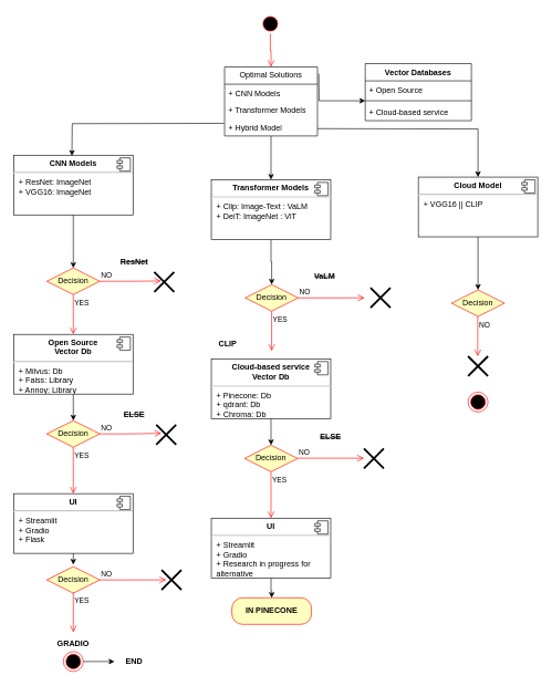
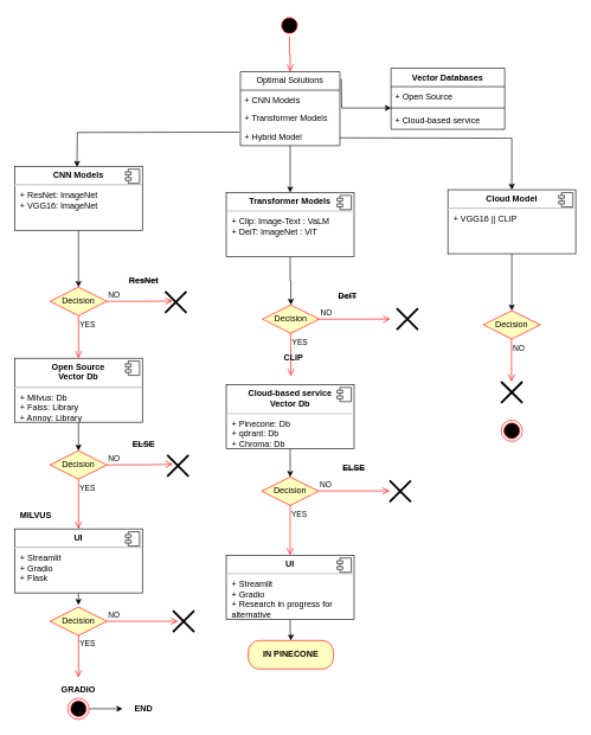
  <mxCell id="0" />
  <mxCell id="1" parent="0" />
  <mxCell id="2" style="edgeStyle=orthogonalEdgeStyle;rounded=0;orthogonalLoop=1;jettySize=auto;html=1;exitX=0.5;exitY=1;exitDx=0;exitDy=0;entryX=0.5;entryY=0;entryDx=0;entryDy=0;" edge="1" parent="1" source="3" target="17"><mxGeometry relative="1" as="geometry" /></mxCell>
  <mxCell id="3" value="&lt;p style=&quot;margin:0px;margin-top:6px;text-align:center;&quot;&gt;&lt;b&gt;CNN Models&lt;/b&gt;&lt;br&gt;&lt;/p&gt;&lt;hr&gt;&lt;p style=&quot;margin:0px;margin-left:8px;&quot;&gt;+ ResNet: ImageNet&lt;br&gt;+ VGG16: ImageNet&lt;br&gt;&lt;/p&gt;" style="align=left;overflow=fill;html=1;dropTarget=0;whiteSpace=wrap;" vertex="1" parent="1"><mxGeometry x="20" y="233" width="180" height="90" as="geometry" /></mxCell>
  <mxCell id="4" value="" style="shape=component;jettyWidth=8;jettyHeight=4;" vertex="1" parent="3"><mxGeometry x="1" width="20" height="20" relative="1" as="geometry"><mxPoint x="-24" y="4" as="offset" /></mxGeometry></mxCell>
  <mxCell id="5" value="Decision" style="rhombus;whiteSpace=wrap;html=1;fontColor=#000000;fillColor=#ffffc0;strokeColor=#ff0000;" vertex="1" parent="1"><mxGeometry x="369" y="428" width="80" height="40" as="geometry" /></mxCell>
  <mxCell id="6" value="NO" style="edgeStyle=orthogonalEdgeStyle;html=1;align=left;verticalAlign=bottom;endArrow=open;endSize=8;strokeColor=#ff0000;rounded=0;" edge="1" parent="1"><mxGeometry x="-1" relative="1" as="geometry"><mxPoint x="549" y="448" as="targetPoint" /><mxPoint x="448.913" y="448.043" as="sourcePoint" /></mxGeometry></mxCell>
  <mxCell id="7" value="&lt;div&gt;YES&lt;/div&gt;" style="edgeStyle=orthogonalEdgeStyle;html=1;align=left;verticalAlign=top;endArrow=open;endSize=8;strokeColor=#ff0000;rounded=0;" edge="1" parent="1"><mxGeometry x="-1" relative="1" as="geometry"><mxPoint x="409" y="528" as="targetPoint" /><mxPoint x="409" y="468" as="sourcePoint" /></mxGeometry></mxCell>
  <mxCell id="8" style="edgeStyle=orthogonalEdgeStyle;rounded=0;orthogonalLoop=1;jettySize=auto;html=1;entryX=0.5;entryY=0;entryDx=0;entryDy=0;" edge="1" parent="1" source="9" target="11"><mxGeometry relative="1" as="geometry" /></mxCell>
  <mxCell id="9" value="&lt;p style=&quot;margin:0px;margin-top:6px;text-align:center;&quot;&gt;&lt;b&gt;Open Source&lt;br&gt;Vector Db&lt;/b&gt;&lt;br&gt;&lt;/p&gt;&lt;hr&gt;&lt;p style=&quot;margin:0px;margin-left:8px;&quot;&gt;+ Milvus: Db&lt;/p&gt;&lt;p style=&quot;margin:0px;margin-left:8px;&quot;&gt;+ Faiss: Library&lt;br&gt;+ Annoy: Library&lt;/p&gt;" style="align=left;overflow=fill;html=1;dropTarget=0;whiteSpace=wrap;" vertex="1" parent="1"><mxGeometry x="20" y="503" width="180" height="90" as="geometry" /></mxCell>
  <mxCell id="10" value="" style="shape=component;jettyWidth=8;jettyHeight=4;" vertex="1" parent="9"><mxGeometry x="1" width="20" height="20" relative="1" as="geometry"><mxPoint x="-24" y="4" as="offset" /></mxGeometry></mxCell>
  <mxCell id="11" value="Decision" style="rhombus;whiteSpace=wrap;html=1;fontColor=#000000;fillColor=#ffffc0;strokeColor=#ff0000;" vertex="1" parent="1"><mxGeometry x="70" y="633" width="80" height="40" as="geometry" /></mxCell>
  <mxCell id="12" value="NO" style="edgeStyle=orthogonalEdgeStyle;html=1;align=left;verticalAlign=bottom;endArrow=open;endSize=8;strokeColor=#ff0000;rounded=0;entryX=0.259;entryY=0.438;entryDx=0;entryDy=0;entryPerimeter=0;" edge="1" parent="1" source="11" target="45"><mxGeometry x="-1" relative="1" as="geometry"><mxPoint x="250" y="653" as="targetPoint" /></mxGeometry></mxCell>
  <mxCell id="13" value="YES" style="edgeStyle=orthogonalEdgeStyle;html=1;align=left;verticalAlign=top;endArrow=open;endSize=8;strokeColor=#ff0000;rounded=0;entryX=0.5;entryY=0;entryDx=0;entryDy=0;" edge="1" parent="1" source="11" target="15"><mxGeometry x="-1" relative="1" as="geometry"><mxPoint x="110" y="733" as="targetPoint" /></mxGeometry></mxCell>
  <mxCell id="14" style="edgeStyle=orthogonalEdgeStyle;rounded=0;orthogonalLoop=1;jettySize=auto;html=1;" edge="1" parent="1"><mxGeometry relative="1" as="geometry"><mxPoint x="110" y="832" as="sourcePoint" /><mxPoint x="110" y="850" as="targetPoint" /></mxGeometry></mxCell>
  <mxCell id="15" value="&lt;p style=&quot;margin:0px;margin-top:6px;text-align:center;&quot;&gt;&lt;b&gt;UI&lt;/b&gt;&lt;br&gt;&lt;/p&gt;&lt;hr&gt;&lt;p style=&quot;margin:0px;margin-left:8px;&quot;&gt;+ Streamlit&lt;/p&gt;&lt;p style=&quot;margin:0px;margin-left:8px;&quot;&gt;+ Gradio&lt;br&gt;+ Flask&lt;br&gt;&lt;/p&gt;" style="align=left;overflow=fill;html=1;dropTarget=0;whiteSpace=wrap;" vertex="1" parent="1"><mxGeometry x="20" y="743" width="180" height="90" as="geometry" /></mxCell>
  <mxCell id="16" value="" style="shape=component;jettyWidth=8;jettyHeight=4;" vertex="1" parent="15"><mxGeometry x="1" width="20" height="20" relative="1" as="geometry"><mxPoint x="-24" y="4" as="offset" /></mxGeometry></mxCell>
  <mxCell id="17" value="Decision" style="rhombus;whiteSpace=wrap;html=1;fontColor=#000000;fillColor=#ffffc0;strokeColor=#ff0000;" vertex="1" parent="1"><mxGeometry x="70" y="403" width="80" height="40" as="geometry" /></mxCell>
  <mxCell id="18" value="NO" style="edgeStyle=orthogonalEdgeStyle;html=1;align=left;verticalAlign=bottom;endArrow=open;endSize=8;strokeColor=#ff0000;rounded=0;entryX=0.338;entryY=0.452;entryDx=0;entryDy=0;entryPerimeter=0;" edge="1" parent="1" source="17" target="44"><mxGeometry x="-1" relative="1" as="geometry"><mxPoint x="268.22" y="422.56" as="targetPoint" /></mxGeometry></mxCell>
  <mxCell id="19" value="YES" style="edgeStyle=orthogonalEdgeStyle;html=1;align=left;verticalAlign=top;endArrow=open;endSize=8;strokeColor=#ff0000;rounded=0;entryX=0.5;entryY=0;entryDx=0;entryDy=0;" edge="1" parent="1" source="17" target="9"><mxGeometry x="-1" relative="1" as="geometry"><mxPoint x="110" y="503" as="targetPoint" /></mxGeometry></mxCell>
  <mxCell id="20" value="" style="ellipse;html=1;shape=startState;fillColor=#000000;strokeColor=#ff0000;" vertex="1" parent="1"><mxGeometry x="392" y="20" width="30" height="30" as="geometry" /></mxCell>
  <mxCell id="21" value="" style="edgeStyle=orthogonalEdgeStyle;html=1;verticalAlign=bottom;endArrow=open;endSize=8;strokeColor=#ff0000;rounded=0;entryX=0.5;entryY=0;entryDx=0;entryDy=0;" edge="1" source="20" parent="1" target="23"><mxGeometry relative="1" as="geometry"><mxPoint x="405" y="60" as="targetPoint" /></mxGeometry></mxCell>
  <mxCell id="22" style="edgeStyle=orthogonalEdgeStyle;rounded=0;orthogonalLoop=1;jettySize=auto;html=1;" edge="1" parent="1" source="23" target="34"><mxGeometry relative="1" as="geometry" /></mxCell>
  <mxCell id="23" value="Optimal Solutions" style="swimlane;fontStyle=0;childLayout=stackLayout;horizontal=1;startSize=26;fillColor=none;horizontalStack=0;resizeParent=1;resizeParentMax=0;resizeLast=0;collapsible=1;marginBottom=0;whiteSpace=wrap;html=1;" vertex="1" parent="1"><mxGeometry x="338" y="100" width="140" height="104" as="geometry" /></mxCell>
  <mxCell id="24" value="&lt;div&gt;+ CNN Models&lt;/div&gt;&lt;div&gt;&lt;br&gt;&lt;/div&gt;&lt;div&gt;&lt;br&gt;&lt;/div&gt;&lt;div&gt;&lt;br&gt;&lt;/div&gt;" style="text;strokeColor=none;fillColor=none;align=left;verticalAlign=top;spacingLeft=4;spacingRight=4;overflow=hidden;rotatable=0;points=[[0,0.5],[1,0.5]];portConstraint=eastwest;whiteSpace=wrap;html=1;" vertex="1" parent="23"><mxGeometry y="26" width="140" height="26" as="geometry" /></mxCell>
  <mxCell id="25" value="+ Transformer Models" style="text;strokeColor=none;fillColor=none;align=left;verticalAlign=top;spacingLeft=4;spacingRight=4;overflow=hidden;rotatable=0;points=[[0,0.5],[1,0.5]];portConstraint=eastwest;whiteSpace=wrap;html=1;" vertex="1" parent="23"><mxGeometry y="52" width="140" height="26" as="geometry" /></mxCell>
  <mxCell id="26" value="+ Hybrid Model" style="text;strokeColor=none;fillColor=none;align=left;verticalAlign=top;spacingLeft=4;spacingRight=4;overflow=hidden;rotatable=0;points=[[0,0.5],[1,0.5]];portConstraint=eastwest;whiteSpace=wrap;html=1;" vertex="1" parent="23"><mxGeometry y="78" width="140" height="26" as="geometry" /></mxCell>
  <mxCell id="27" value="Vector Databases" style="swimlane;fontStyle=1;align=center;verticalAlign=top;childLayout=stackLayout;horizontal=1;startSize=26;horizontalStack=0;resizeParent=1;resizeParentMax=0;resizeLast=0;collapsible=1;marginBottom=0;whiteSpace=wrap;html=1;" vertex="1" parent="1"><mxGeometry x="550" y="95" width="160" height="86" as="geometry" /></mxCell>
  <mxCell id="28" value="+ Open Source" style="text;strokeColor=none;fillColor=none;align=left;verticalAlign=top;spacingLeft=4;spacingRight=4;overflow=hidden;rotatable=0;points=[[0,0.5],[1,0.5]];portConstraint=eastwest;whiteSpace=wrap;html=1;" vertex="1" parent="27"><mxGeometry y="26" width="160" height="26" as="geometry" /></mxCell>
  <mxCell id="29" value="" style="line;strokeWidth=1;fillColor=none;align=left;verticalAlign=middle;spacingTop=-1;spacingLeft=3;spacingRight=3;rotatable=0;labelPosition=right;points=[];portConstraint=eastwest;strokeColor=inherit;" vertex="1" parent="27"><mxGeometry y="52" width="160" height="8" as="geometry" /></mxCell>
  <mxCell id="30" value="&lt;div&gt;+ Cloud-based service&lt;div&gt;&lt;br&gt;&lt;br&gt;&lt;/div&gt;&lt;/div&gt;&lt;div&gt;&lt;br&gt;&lt;/div&gt;" style="text;strokeColor=none;fillColor=none;align=left;verticalAlign=top;spacingLeft=4;spacingRight=4;overflow=hidden;rotatable=0;points=[[0,0.5],[1,0.5]];portConstraint=eastwest;whiteSpace=wrap;html=1;" vertex="1" parent="27"><mxGeometry y="60" width="160" height="26" as="geometry" /></mxCell>
  <mxCell id="31" style="edgeStyle=orthogonalEdgeStyle;rounded=0;orthogonalLoop=1;jettySize=auto;html=1;entryX=0;entryY=1.154;entryDx=0;entryDy=0;entryPerimeter=0;" edge="1" parent="1" target="28"><mxGeometry relative="1" as="geometry"><mxPoint x="480" y="110" as="sourcePoint" /></mxGeometry></mxCell>
  <mxCell id="32" style="edgeStyle=orthogonalEdgeStyle;rounded=0;orthogonalLoop=1;jettySize=auto;html=1;exitX=0;exitY=0.5;exitDx=0;exitDy=0;entryX=0.494;entryY=0.078;entryDx=0;entryDy=0;entryPerimeter=0;" edge="1" parent="1"><mxGeometry relative="1" as="geometry"><mxPoint x="337" y="185" as="sourcePoint" /><mxPoint x="107.92" y="234.02" as="targetPoint" /></mxGeometry></mxCell>
  <mxCell id="33" style="edgeStyle=orthogonalEdgeStyle;rounded=0;orthogonalLoop=1;jettySize=auto;html=1;exitX=0.5;exitY=1;exitDx=0;exitDy=0;entryX=0.5;entryY=0;entryDx=0;entryDy=0;" edge="1" parent="1" source="34" target="5"><mxGeometry relative="1" as="geometry"><mxPoint x="408" y="440" as="targetPoint" /></mxGeometry></mxCell>
  <mxCell id="34" value="&lt;p style=&quot;margin:0px;margin-top:6px;text-align:center;&quot;&gt;&lt;b&gt;Transformer Models&lt;/b&gt;&lt;br&gt;&lt;/p&gt;&lt;hr&gt;&lt;p style=&quot;margin:0px;margin-left:8px;&quot;&gt;+ Clip: Image-Text : VaLM&lt;br&gt;+ DeiT: ImageNet : ViT&lt;br&gt;&lt;/p&gt;" style="align=left;overflow=fill;html=1;dropTarget=0;whiteSpace=wrap;" vertex="1" parent="1"><mxGeometry x="318" y="270" width="180" height="90" as="geometry" /></mxCell>
  <mxCell id="35" value="" style="shape=component;jettyWidth=8;jettyHeight=4;" vertex="1" parent="34"><mxGeometry x="1" width="20" height="20" relative="1" as="geometry"><mxPoint x="-24" y="4" as="offset" /></mxGeometry></mxCell>
  <mxCell id="36" style="edgeStyle=orthogonalEdgeStyle;rounded=0;orthogonalLoop=1;jettySize=auto;html=1;entryX=0.5;entryY=0;entryDx=0;entryDy=0;" edge="1" parent="1" source="37" target="39"><mxGeometry relative="1" as="geometry" /></mxCell>
  <mxCell id="37" value="&lt;p style=&quot;margin:0px;margin-top:6px;text-align:center;&quot;&gt;&lt;b&gt;Cloud-based service&lt;br&gt;Vector Db&lt;/b&gt;&lt;br&gt;&lt;/p&gt;&lt;hr&gt;&lt;p style=&quot;margin:0px;margin-left:8px;&quot;&gt;+ Pinecone: Db&lt;/p&gt;&lt;p style=&quot;margin:0px;margin-left:8px;&quot;&gt;+ qdrant: Db&lt;br&gt;+ Chroma: Db&lt;/p&gt;&lt;p style=&quot;margin:0px;margin-left:8px;&quot;&gt;&lt;br&gt;&lt;/p&gt;" style="align=left;overflow=fill;html=1;dropTarget=0;whiteSpace=wrap;" vertex="1" parent="1"><mxGeometry x="318" y="540" width="180" height="90" as="geometry" /></mxCell>
  <mxCell id="38" value="" style="shape=component;jettyWidth=8;jettyHeight=4;" vertex="1" parent="37"><mxGeometry x="1" width="20" height="20" relative="1" as="geometry"><mxPoint x="-24" y="4" as="offset" /></mxGeometry></mxCell>
  <mxCell id="39" value="Decision" style="rhombus;whiteSpace=wrap;html=1;fontColor=#000000;fillColor=#ffffc0;strokeColor=#ff0000;" vertex="1" parent="1"><mxGeometry x="368" y="670" width="80" height="40" as="geometry" /></mxCell>
  <mxCell id="40" value="&lt;div&gt;YES&lt;/div&gt;" style="edgeStyle=orthogonalEdgeStyle;html=1;align=left;verticalAlign=top;endArrow=open;endSize=8;strokeColor=#ff0000;rounded=0;entryX=0.5;entryY=0;entryDx=0;entryDy=0;" edge="1" parent="1" source="39" target="42"><mxGeometry x="-1" relative="1" as="geometry"><mxPoint x="408" y="770" as="targetPoint" /></mxGeometry></mxCell>
  <mxCell id="41" style="edgeStyle=orthogonalEdgeStyle;rounded=0;orthogonalLoop=1;jettySize=auto;html=1;entryX=0.5;entryY=0;entryDx=0;entryDy=0;" edge="1" parent="1" source="42" target="66"><mxGeometry relative="1" as="geometry" /></mxCell>
  <mxCell id="42" value="&lt;p style=&quot;margin:0px;margin-top:6px;text-align:center;&quot;&gt;&lt;b&gt;UI&lt;/b&gt;&lt;br&gt;&lt;/p&gt;&lt;hr&gt;&lt;p style=&quot;margin:0px;margin-left:8px;&quot;&gt;+ Streamlit&lt;/p&gt;&lt;p style=&quot;margin:0px;margin-left:8px;&quot;&gt;+ Gradio&lt;br&gt;+ Research in progress for alternative&lt;br&gt;&lt;/p&gt;" style="align=left;overflow=fill;html=1;dropTarget=0;whiteSpace=wrap;" vertex="1" parent="1"><mxGeometry x="318" y="780" width="180" height="90" as="geometry" /></mxCell>
  <mxCell id="43" value="" style="shape=component;jettyWidth=8;jettyHeight=4;" vertex="1" parent="42"><mxGeometry x="1" width="20" height="20" relative="1" as="geometry"><mxPoint x="-24" y="4" as="offset" /></mxGeometry></mxCell>
  <mxCell id="44" value="" style="shape=umlDestroy;whiteSpace=wrap;html=1;strokeWidth=3;targetShapes=umlLifeline;" vertex="1" parent="1"><mxGeometry x="232" y="409" width="30" height="30" as="geometry" /></mxCell>
  <mxCell id="45" value="" style="shape=umlDestroy;whiteSpace=wrap;html=1;strokeWidth=3;targetShapes=umlLifeline;" vertex="1" parent="1"><mxGeometry x="235" y="639" width="30" height="30" as="geometry" /></mxCell>
  <mxCell id="46" value="" style="shape=umlDestroy;whiteSpace=wrap;html=1;strokeWidth=3;targetShapes=umlLifeline;" vertex="1" parent="1"><mxGeometry x="558" y="433" width="30" height="30" as="geometry" /></mxCell>
  <mxCell id="47" value="NO" style="edgeStyle=orthogonalEdgeStyle;html=1;align=left;verticalAlign=bottom;endArrow=open;endSize=8;strokeColor=#ff0000;rounded=0;" edge="1" parent="1"><mxGeometry x="-1" relative="1" as="geometry"><mxPoint x="548.09" y="689.57" as="targetPoint" /><mxPoint x="448.003" y="689.613" as="sourcePoint" /></mxGeometry></mxCell>
  <mxCell id="48" style="edgeStyle=orthogonalEdgeStyle;rounded=0;orthogonalLoop=1;jettySize=auto;html=1;exitX=0.5;exitY=1;exitDx=0;exitDy=0;entryX=0.5;entryY=0;entryDx=0;entryDy=0;" edge="1" parent="1" source="49" target="51"><mxGeometry relative="1" as="geometry" /></mxCell>
  <mxCell id="49" value="&lt;p style=&quot;margin:0px;margin-top:6px;text-align:center;&quot;&gt;&lt;b&gt;Cloud Model&lt;/b&gt;&lt;br&gt;&lt;/p&gt;&lt;hr&gt;&lt;p style=&quot;margin:0px;margin-left:8px;&quot;&gt;+ VGG16 || CLIP&lt;br&gt;&lt;/p&gt;" style="align=left;overflow=fill;html=1;dropTarget=0;whiteSpace=wrap;" vertex="1" parent="1"><mxGeometry x="630" y="266" width="180" height="90" as="geometry" /></mxCell>
  <mxCell id="50" value="" style="shape=component;jettyWidth=8;jettyHeight=4;" vertex="1" parent="49"><mxGeometry x="1" width="20" height="20" relative="1" as="geometry"><mxPoint x="-24" y="4" as="offset" /></mxGeometry></mxCell>
  <mxCell id="51" value="Decision" style="rhombus;whiteSpace=wrap;html=1;fontColor=#000000;fillColor=#ffffc0;strokeColor=#ff0000;" vertex="1" parent="1"><mxGeometry x="680" y="436" width="80" height="40" as="geometry" /></mxCell>
  <mxCell id="52" value="" style="shape=umlDestroy;whiteSpace=wrap;html=1;strokeWidth=3;targetShapes=umlLifeline;" vertex="1" parent="1"><mxGeometry x="705" y="536" width="30" height="30" as="geometry" /></mxCell>
  <mxCell id="53" style="edgeStyle=orthogonalEdgeStyle;rounded=0;orthogonalLoop=1;jettySize=auto;html=1;entryX=0.5;entryY=0;entryDx=0;entryDy=0;" edge="1" parent="1" target="49"><mxGeometry relative="1" as="geometry"><mxPoint x="478" y="193" as="sourcePoint" /><mxPoint x="720" y="268" as="targetPoint" /></mxGeometry></mxCell>
  <mxCell id="54" value="&lt;div&gt;NO&lt;/div&gt;" style="edgeStyle=orthogonalEdgeStyle;html=1;align=left;verticalAlign=top;endArrow=open;endSize=8;strokeColor=#ff0000;rounded=0;" edge="1" parent="1"><mxGeometry x="-1" relative="1" as="geometry"><mxPoint x="719.57" y="536" as="targetPoint" /><mxPoint x="719.57" y="476" as="sourcePoint" /></mxGeometry></mxCell>
  <mxCell id="55" value="&lt;strike&gt;&lt;b&gt;ResNet&lt;/b&gt;&lt;/strike&gt;" style="text;html=1;strokeColor=none;fillColor=none;align=center;verticalAlign=middle;whiteSpace=wrap;rounded=0;" vertex="1" parent="1"><mxGeometry x="172" y="379" width="60" height="30" as="geometry" /></mxCell>
+ <mxCell id="56" value="&lt;b&gt;MILVUS&lt;/b&gt;" style="text;html=1;strokeColor=none;fillColor=none;align=center;verticalAlign=middle;whiteSpace=wrap;rounded=0;" vertex="1" parent="1"><mxGeometry x="20" y="710" width="60" height="30" as="geometry" /></mxCell>
  <mxCell id="57" value="&lt;strike&gt;&lt;b&gt;ELSE&lt;/b&gt;&lt;/strike&gt;" style="text;html=1;strokeColor=none;fillColor=none;align=center;verticalAlign=middle;whiteSpace=wrap;rounded=0;" vertex="1" parent="1"><mxGeometry x="172" y="609" width="60" height="30" as="geometry" /></mxCell>
- <mxCell id="58" value="&lt;b&gt;CLIP&lt;/b&gt;" style="text;html=1;strokeColor=none;fillColor=none;align=center;verticalAlign=middle;whiteSpace=wrap;rounded=0;" vertex="1" parent="1"><mxGeometry x="313" y="502" width="60" height="30" as="geometry" /></mxCell>
+ <mxCell id="58" value="&lt;b&gt;CLIP&lt;/b&gt;" style="text;html=1;strokeColor=none;fillColor=none;align=center;verticalAlign=middle;whiteSpace=wrap;rounded=0;" vertex="1" parent="1"><mxGeometry x="383" y="487" width="60" height="30" as="geometry" /></mxCell>
  <mxCell id="59" value="&lt;div&gt;Decision&lt;/div&gt;" style="rhombus;whiteSpace=wrap;html=1;fontColor=#000000;fillColor=#ffffc0;strokeColor=#ff0000;" vertex="1" parent="1"><mxGeometry x="70" y="853" width="80" height="40" as="geometry" /></mxCell>
  <mxCell id="60" value="NO" style="edgeStyle=orthogonalEdgeStyle;html=1;align=left;verticalAlign=bottom;endArrow=open;endSize=8;strokeColor=#ff0000;rounded=0;" edge="1" source="59" parent="1"><mxGeometry x="-1" relative="1" as="geometry"><mxPoint x="250" y="873" as="targetPoint" /></mxGeometry></mxCell>
  <mxCell id="61" value="&lt;div&gt;YES&lt;/div&gt;" style="edgeStyle=orthogonalEdgeStyle;html=1;align=left;verticalAlign=top;endArrow=open;endSize=8;strokeColor=#ff0000;rounded=0;" edge="1" parent="1"><mxGeometry x="-1" relative="1" as="geometry"><mxPoint x="110" y="952" as="targetPoint" /><mxPoint x="110.043" y="891.978" as="sourcePoint" /></mxGeometry></mxCell>
  <mxCell id="62" value="" style="shape=umlDestroy;whiteSpace=wrap;html=1;strokeWidth=3;targetShapes=umlLifeline;" vertex="1" parent="1"><mxGeometry x="548" y="675" width="30" height="30" as="geometry" /></mxCell>
- <mxCell id="63" value="&lt;strike&gt;&lt;b&gt;VaLM&lt;/b&gt;&lt;/strike&gt;" style="text;html=1;strokeColor=none;fillColor=none;align=center;verticalAlign=middle;whiteSpace=wrap;rounded=0;" vertex="1" parent="1"><mxGeometry x="459" y="401" width="60" height="30" as="geometry" /></mxCell>
+ <mxCell id="63" value="&lt;strike&gt;&lt;b&gt;DeIT&lt;/b&gt;&lt;/strike&gt;" style="text;html=1;strokeColor=none;fillColor=none;align=center;verticalAlign=middle;whiteSpace=wrap;rounded=0;" vertex="1" parent="1"><mxGeometry x="459" y="401" width="60" height="30" as="geometry" /></mxCell>
  <mxCell id="64" value="&lt;strike&gt;&lt;b&gt;ELSE&lt;/b&gt;&lt;/strike&gt;" style="text;html=1;strokeColor=none;fillColor=none;align=center;verticalAlign=middle;whiteSpace=wrap;rounded=0;" vertex="1" parent="1"><mxGeometry x="468" y="643" width="60" height="30" as="geometry" /></mxCell>
  <mxCell id="65" value="&lt;b&gt;GRADIO&lt;/b&gt;" style="text;html=1;strokeColor=none;fillColor=none;align=center;verticalAlign=middle;whiteSpace=wrap;rounded=0;" vertex="1" parent="1"><mxGeometry x="80" y="955" width="60" height="30" as="geometry" /></mxCell>
  <mxCell id="66" value="&lt;b&gt;IN PINECONE&lt;br&gt;&lt;/b&gt;" style="rounded=1;whiteSpace=wrap;html=1;arcSize=40;fontColor=#000000;fillColor=#ffffc0;strokeColor=#ff0000;" vertex="1" parent="1"><mxGeometry x="349" y="900" width="120" height="40" as="geometry" /></mxCell>
  <mxCell id="67" style="edgeStyle=orthogonalEdgeStyle;rounded=0;orthogonalLoop=1;jettySize=auto;html=1;entryX=0;entryY=0.5;entryDx=0;entryDy=0;" edge="1" parent="1" source="68" target="70"><mxGeometry relative="1" as="geometry" /></mxCell>
  <mxCell id="68" value="" style="ellipse;html=1;shape=endState;fillColor=#000000;strokeColor=#ff0000;" vertex="1" parent="1"><mxGeometry x="95" y="981" width="30" height="30" as="geometry" /></mxCell>
  <mxCell id="69" value="" style="ellipse;html=1;shape=endState;fillColor=#000000;strokeColor=#ff0000;" vertex="1" parent="1"><mxGeometry x="705" y="590" width="30" height="30" as="geometry" /></mxCell>
  <mxCell id="70" value="&lt;b&gt;END&lt;/b&gt;" style="text;html=1;strokeColor=none;fillColor=none;align=center;verticalAlign=middle;whiteSpace=wrap;rounded=0;" vertex="1" parent="1"><mxGeometry x="172" y="981" width="60" height="30" as="geometry" /></mxCell>
  <mxCell id="71" value="" style="shape=umlDestroy;whiteSpace=wrap;html=1;strokeWidth=3;targetShapes=umlLifeline;" vertex="1" parent="1"><mxGeometry x="243" y="858" width="30" height="30" as="geometry" /></mxCell>
